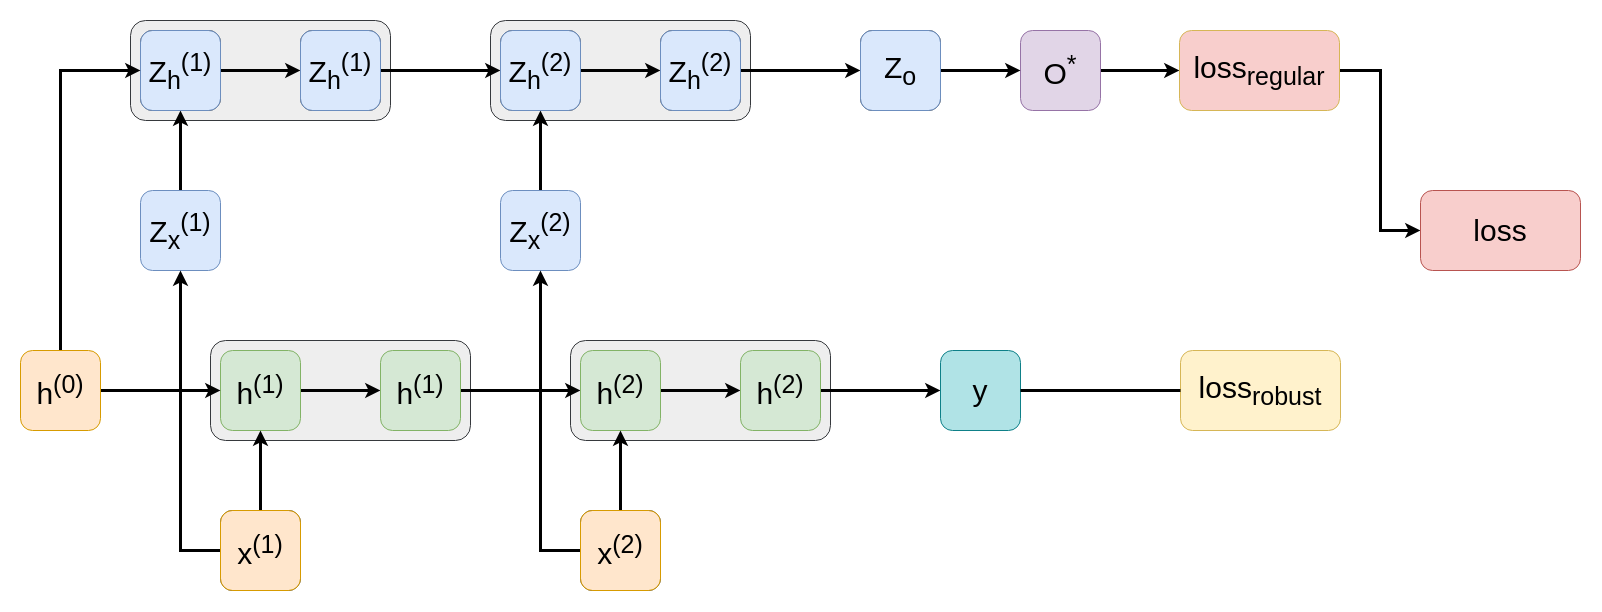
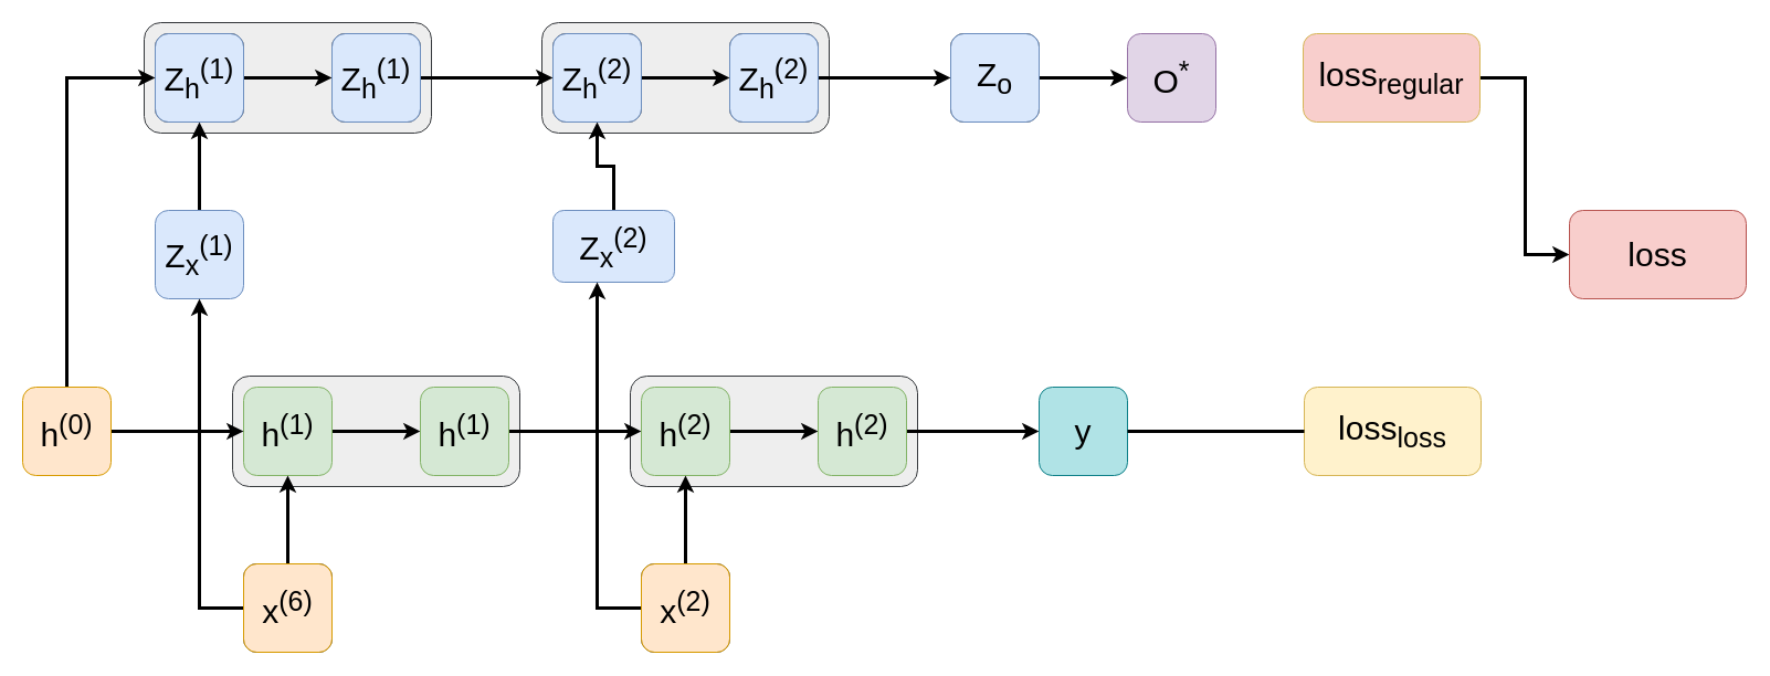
  <mxCell id="0" />
  <mxCell id="1" parent="0" />
  <mxCell id="2" value="" style="rounded=1;whiteSpace=wrap;html=1;fillColor=#eeeeee;strokeColor=#36393d;" vertex="1" parent="1"><mxGeometry x="490" y="20" width="260" height="100" as="geometry" /></mxCell>
  <mxCell id="3" value="" style="rounded=1;whiteSpace=wrap;html=1;fillColor=#eeeeee;strokeColor=#36393d;" vertex="1" parent="1"><mxGeometry x="130" y="20" width="260" height="100" as="geometry" /></mxCell>
- <mxCell id="4" value="" style="edgeStyle=orthogonalEdgeStyle;rounded=0;orthogonalLoop=1;jettySize=auto;html=1;fontSize=22;strokeWidth=3;" edge="1" parent="1" source="5" target="7"><mxGeometry relative="1" as="geometry" /></mxCell>
  <mxCell id="5" value="&lt;font style=&quot;font-size: 30px&quot;&gt;O&lt;sup&gt;*&lt;/sup&gt;&lt;/font&gt;" style="rounded=1;whiteSpace=wrap;html=1;fillColor=#e1d5e7;strokeColor=#9673a6;" vertex="1" parent="1"><mxGeometry x="1020" y="30" width="80" height="80" as="geometry" /></mxCell>
  <mxCell id="6" value="" style="edgeStyle=orthogonalEdgeStyle;rounded=0;orthogonalLoop=1;jettySize=auto;html=1;strokeWidth=3;" edge="1" parent="1" source="7" target="8"><mxGeometry relative="1" as="geometry"><Array as="points"><mxPoint x="1380" y="70" /><mxPoint x="1380" y="230" /></Array></mxGeometry></mxCell>
  <mxCell id="7" value="&lt;font style=&quot;font-size: 30px&quot;&gt;loss&lt;sub&gt;regular&lt;/sub&gt;&lt;/font&gt;" style="rounded=1;whiteSpace=wrap;html=1;fillColor=#f8cecc;strokeColor=#d6b656;" vertex="1" parent="1"><mxGeometry x="1179" y="30" width="160" height="80" as="geometry" /></mxCell>
  <mxCell id="8" value="&lt;font style=&quot;font-size: 30px&quot;&gt;loss&lt;/font&gt;" style="rounded=1;whiteSpace=wrap;html=1;fillColor=#f8cecc;strokeColor=#b85450;" vertex="1" parent="1"><mxGeometry x="1420" y="190" width="160" height="80" as="geometry" /></mxCell>
  <mxCell id="9" value="" style="edgeStyle=orthogonalEdgeStyle;rounded=0;orthogonalLoop=1;jettySize=auto;html=1;strokeWidth=3;" edge="1" parent="1" source="10" target="12"><mxGeometry relative="1" as="geometry" /></mxCell>
  <mxCell id="10" value="" style="rounded=1;whiteSpace=wrap;html=1;" vertex="1" parent="1"><mxGeometry x="140" y="30" width="80" height="80" as="geometry" /></mxCell>
  <mxCell id="11" value="" style="edgeStyle=orthogonalEdgeStyle;rounded=0;orthogonalLoop=1;jettySize=auto;html=1;strokeWidth=3;" edge="1" parent="1" source="12" target="16"><mxGeometry relative="1" as="geometry" /></mxCell>
  <mxCell id="12" value="" style="rounded=1;whiteSpace=wrap;html=1;" vertex="1" parent="1"><mxGeometry x="300" y="30" width="80" height="80" as="geometry" /></mxCell>
  <mxCell id="13" value="" style="edgeStyle=orthogonalEdgeStyle;rounded=0;orthogonalLoop=1;jettySize=auto;html=1;strokeWidth=3;" edge="1" parent="1" source="14" target="10"><mxGeometry relative="1" as="geometry" /></mxCell>
  <mxCell id="14" value="&lt;font style=&quot;font-size: 30px&quot;&gt;Z&lt;sub&gt;x&lt;/sub&gt;&lt;sup&gt;(1)&lt;/sup&gt;&lt;/font&gt;" style="rounded=1;whiteSpace=wrap;html=1;fillColor=#dae8fc;strokeColor=#6c8ebf;" vertex="1" parent="1"><mxGeometry x="140" y="190" width="80" height="80" as="geometry" /></mxCell>
  <mxCell id="15" value="" style="edgeStyle=orthogonalEdgeStyle;rounded=0;orthogonalLoop=1;jettySize=auto;html=1;strokeWidth=3;" edge="1" parent="1" source="16" target="18"><mxGeometry relative="1" as="geometry" /></mxCell>
  <mxCell id="16" value="" style="rounded=1;whiteSpace=wrap;html=1;" vertex="1" parent="1"><mxGeometry x="500" y="30" width="80" height="80" as="geometry" /></mxCell>
  <mxCell id="17" value="" style="edgeStyle=orthogonalEdgeStyle;rounded=0;orthogonalLoop=1;jettySize=auto;html=1;strokeWidth=3;" edge="1" parent="1" source="18" target="22"><mxGeometry relative="1" as="geometry" /></mxCell>
  <mxCell id="18" value="" style="rounded=1;whiteSpace=wrap;html=1;" vertex="1" parent="1"><mxGeometry x="660" y="30" width="80" height="80" as="geometry" /></mxCell>
  <mxCell id="19" value="" style="edgeStyle=orthogonalEdgeStyle;rounded=0;orthogonalLoop=1;jettySize=auto;html=1;strokeWidth=3;" edge="1" parent="1" source="20" target="16"><mxGeometry relative="1" as="geometry" /></mxCell>
- <mxCell id="20" value="&lt;font style=&quot;font-size: 30px&quot;&gt;Z&lt;sub&gt;x&lt;/sub&gt;&lt;sup&gt;(2)&lt;/sup&gt;&lt;/font&gt;" style="rounded=1;whiteSpace=wrap;html=1;fillColor=#dae8fc;strokeColor=#6c8ebf;" vertex="1" parent="1"><mxGeometry x="500" y="190" width="80" height="80" as="geometry" /></mxCell>
+ <mxCell id="20" value="&lt;font style=&quot;font-size: 30px&quot;&gt;Z&lt;sub&gt;x&lt;/sub&gt;&lt;sup&gt;(2)&lt;/sup&gt;&lt;/font&gt;" style="rounded=1;whiteSpace=wrap;html=1;fillColor=#dae8fc;strokeColor=#6c8ebf;" vertex="1" parent="1"><mxGeometry x="500" y="190" width="110" height="65" as="geometry" /></mxCell>
  <mxCell id="21" value="" style="edgeStyle=orthogonalEdgeStyle;rounded=0;orthogonalLoop=1;jettySize=auto;html=1;strokeWidth=3;" edge="1" parent="1" source="22" target="5"><mxGeometry relative="1" as="geometry" /></mxCell>
  <mxCell id="22" value="" style="rounded=1;whiteSpace=wrap;html=1;" vertex="1" parent="1"><mxGeometry x="860" y="30" width="80" height="80" as="geometry" /></mxCell>
  <mxCell id="23" value="&lt;font style=&quot;font-size: 30px&quot;&gt;Z&lt;sub&gt;h&lt;/sub&gt;&lt;sup&gt;(1)&lt;/sup&gt;&lt;/font&gt;" style="rounded=1;whiteSpace=wrap;html=1;fillColor=#dae8fc;strokeColor=#6c8ebf;" vertex="1" parent="1"><mxGeometry x="140" y="30" width="80" height="80" as="geometry" /></mxCell>
  <mxCell id="24" value="&lt;font style=&quot;font-size: 30px&quot;&gt;Z&lt;sub&gt;h&lt;/sub&gt;&lt;sup&gt;(1)&lt;/sup&gt;&lt;/font&gt;" style="rounded=1;whiteSpace=wrap;html=1;fillColor=#dae8fc;strokeColor=#6c8ebf;" vertex="1" parent="1"><mxGeometry x="300" y="30" width="80" height="80" as="geometry" /></mxCell>
  <mxCell id="25" value="&lt;font style=&quot;font-size: 30px&quot;&gt;Z&lt;sub&gt;h&lt;/sub&gt;&lt;sup&gt;(2)&lt;/sup&gt;&lt;/font&gt;" style="rounded=1;whiteSpace=wrap;html=1;fillColor=#dae8fc;strokeColor=#6c8ebf;" vertex="1" parent="1"><mxGeometry x="500" y="30" width="80" height="80" as="geometry" /></mxCell>
  <mxCell id="26" value="&lt;font style=&quot;font-size: 30px&quot;&gt;Z&lt;sub&gt;h&lt;/sub&gt;&lt;sup&gt;(2)&lt;/sup&gt;&lt;/font&gt;" style="rounded=1;whiteSpace=wrap;html=1;fillColor=#dae8fc;strokeColor=#6c8ebf;" vertex="1" parent="1"><mxGeometry x="660" y="30" width="80" height="80" as="geometry" /></mxCell>
  <mxCell id="27" value="&lt;font style=&quot;font-size: 30px&quot;&gt;Z&lt;sub&gt;o&lt;/sub&gt;&lt;/font&gt;" style="rounded=1;whiteSpace=wrap;html=1;fillColor=#dae8fc;strokeColor=#6c8ebf;" vertex="1" parent="1"><mxGeometry x="860" y="30" width="80" height="80" as="geometry" /></mxCell>
  <mxCell id="28" value="" style="rounded=1;whiteSpace=wrap;html=1;fillColor=#eeeeee;strokeColor=#36393d;" vertex="1" parent="1"><mxGeometry x="570" y="340" width="260" height="100" as="geometry" /></mxCell>
  <mxCell id="29" value="" style="rounded=1;whiteSpace=wrap;html=1;fillColor=#eeeeee;strokeColor=#36393d;" vertex="1" parent="1"><mxGeometry x="210" y="340" width="260" height="100" as="geometry" /></mxCell>
  <mxCell id="30" value="" style="edgeStyle=orthogonalEdgeStyle;rounded=0;orthogonalLoop=1;jettySize=auto;html=1;strokeWidth=3;" edge="1" parent="1" source="31" target="33"><mxGeometry relative="1" as="geometry" /></mxCell>
  <mxCell id="31" value="&lt;font style=&quot;font-size: 30px&quot;&gt;h&lt;sup&gt;(1)&lt;/sup&gt;&lt;/font&gt;" style="rounded=1;whiteSpace=wrap;html=1;fillColor=#d5e8d4;strokeColor=#82b366;" vertex="1" parent="1"><mxGeometry x="220" y="350" width="80" height="80" as="geometry" /></mxCell>
  <mxCell id="32" value="" style="edgeStyle=orthogonalEdgeStyle;rounded=0;orthogonalLoop=1;jettySize=auto;html=1;strokeWidth=3;" edge="1" parent="1" source="33" target="37"><mxGeometry relative="1" as="geometry" /></mxCell>
  <mxCell id="33" value="&lt;font style=&quot;font-size: 30px&quot;&gt;h&lt;sup&gt;(1)&lt;/sup&gt;&lt;/font&gt;" style="rounded=1;whiteSpace=wrap;html=1;fillColor=#d5e8d4;strokeColor=#82b366;" vertex="1" parent="1"><mxGeometry x="380" y="350" width="80" height="80" as="geometry" /></mxCell>
  <mxCell id="34" value="" style="edgeStyle=orthogonalEdgeStyle;rounded=0;orthogonalLoop=1;jettySize=auto;html=1;strokeWidth=3;" edge="1" parent="1" source="35" target="31"><mxGeometry relative="1" as="geometry" /></mxCell>
  <mxCell id="35" value="" style="rounded=1;whiteSpace=wrap;html=1;" vertex="1" parent="1"><mxGeometry x="220" y="510" width="80" height="80" as="geometry" /></mxCell>
  <mxCell id="36" value="" style="edgeStyle=orthogonalEdgeStyle;rounded=0;orthogonalLoop=1;jettySize=auto;html=1;strokeWidth=3;" edge="1" parent="1" source="37" target="39"><mxGeometry relative="1" as="geometry" /></mxCell>
  <mxCell id="37" value="&lt;font style=&quot;font-size: 30px&quot;&gt;h&lt;sup&gt;(2)&lt;/sup&gt;&lt;/font&gt;" style="rounded=1;whiteSpace=wrap;html=1;fillColor=#d5e8d4;strokeColor=#82b366;" vertex="1" parent="1"><mxGeometry x="580" y="350" width="80" height="80" as="geometry" /></mxCell>
  <mxCell id="38" value="" style="edgeStyle=orthogonalEdgeStyle;rounded=0;orthogonalLoop=1;jettySize=auto;html=1;strokeWidth=3;" edge="1" parent="1" source="39" target="43"><mxGeometry relative="1" as="geometry" /></mxCell>
  <mxCell id="39" value="&lt;font style=&quot;font-size: 30px&quot;&gt;h&lt;sup&gt;(2)&lt;/sup&gt;&lt;/font&gt;" style="rounded=1;whiteSpace=wrap;html=1;fillColor=#d5e8d4;strokeColor=#82b366;" vertex="1" parent="1"><mxGeometry x="740" y="350" width="80" height="80" as="geometry" /></mxCell>
  <mxCell id="40" value="" style="edgeStyle=orthogonalEdgeStyle;rounded=0;orthogonalLoop=1;jettySize=auto;html=1;strokeWidth=3;" edge="1" parent="1" source="41" target="37"><mxGeometry relative="1" as="geometry" /></mxCell>
  <mxCell id="41" value="" style="rounded=1;whiteSpace=wrap;html=1;" vertex="1" parent="1"><mxGeometry x="580" y="510" width="80" height="80" as="geometry" /></mxCell>
  <mxCell id="42" value="" style="edgeStyle=orthogonalEdgeStyle;rounded=0;orthogonalLoop=1;jettySize=auto;html=1;strokeWidth=3;startArrow=none;exitX=1;exitY=0.5;exitDx=0;exitDy=0;" edge="1" parent="1" source="51"><mxGeometry relative="1" as="geometry"><mxPoint x="1340" y="390" as="targetPoint" /></mxGeometry></mxCell>
  <mxCell id="43" value="&lt;font style=&quot;font-size: 30px&quot;&gt;y&lt;/font&gt;" style="rounded=1;whiteSpace=wrap;html=1;fillColor=#b0e3e6;strokeColor=#0e8088;" vertex="1" parent="1"><mxGeometry x="940" y="350" width="80" height="80" as="geometry" /></mxCell>
  <mxCell id="44" value="" style="edgeStyle=orthogonalEdgeStyle;rounded=0;orthogonalLoop=1;jettySize=auto;html=1;fontSize=22;strokeWidth=3;exitX=1;exitY=0.5;exitDx=0;exitDy=0;" edge="1" parent="1" source="46" target="31"><mxGeometry relative="1" as="geometry"><mxPoint x="110" y="610" as="sourcePoint" /><Array as="points" /></mxGeometry></mxCell>
  <mxCell id="45" value="" style="edgeStyle=orthogonalEdgeStyle;rounded=0;orthogonalLoop=1;jettySize=auto;html=1;fontSize=22;strokeWidth=3;" edge="1" parent="1" source="46" target="23"><mxGeometry relative="1" as="geometry"><Array as="points"><mxPoint x="60" y="70" /></Array></mxGeometry></mxCell>
  <mxCell id="46" value="&lt;font style=&quot;font-size: 30px&quot;&gt;h&lt;sup&gt;(0)&lt;/sup&gt;&lt;/font&gt;" style="rounded=1;whiteSpace=wrap;html=1;fillColor=#ffe6cc;strokeColor=#d79b00;" vertex="1" parent="1"><mxGeometry x="20" y="350" width="80" height="80" as="geometry" /></mxCell>
  <mxCell id="47" value="" style="edgeStyle=orthogonalEdgeStyle;rounded=0;orthogonalLoop=1;jettySize=auto;html=1;fontSize=22;strokeWidth=3;" edge="1" parent="1" source="48" target="14"><mxGeometry relative="1" as="geometry"><Array as="points"><mxPoint x="180" y="550" /></Array></mxGeometry></mxCell>
- <mxCell id="48" value="&lt;font style=&quot;font-size: 30px&quot;&gt;x&lt;sup&gt;(1)&lt;/sup&gt;&lt;/font&gt;" style="rounded=1;whiteSpace=wrap;html=1;fillColor=#ffe6cc;strokeColor=#d79b00;" vertex="1" parent="1"><mxGeometry x="220" y="510" width="80" height="80" as="geometry" /></mxCell>
+ <mxCell id="48" value="&lt;font style=&quot;font-size: 30px&quot;&gt;x&lt;sup&gt;(6)&lt;/sup&gt;&lt;/font&gt;" style="rounded=1;whiteSpace=wrap;html=1;fillColor=#ffe6cc;strokeColor=#d79b00;" vertex="1" parent="1"><mxGeometry x="220" y="510" width="80" height="80" as="geometry" /></mxCell>
  <mxCell id="49" value="" style="edgeStyle=orthogonalEdgeStyle;rounded=0;orthogonalLoop=1;jettySize=auto;html=1;fontSize=22;strokeWidth=3;" edge="1" parent="1" source="50" target="20"><mxGeometry relative="1" as="geometry"><Array as="points"><mxPoint x="540" y="550" /></Array></mxGeometry></mxCell>
  <mxCell id="50" value="&lt;font style=&quot;font-size: 30px&quot;&gt;x&lt;sup&gt;(2)&lt;/sup&gt;&lt;/font&gt;" style="rounded=1;whiteSpace=wrap;html=1;fillColor=#ffe6cc;strokeColor=#d79b00;" vertex="1" parent="1"><mxGeometry x="580" y="510" width="80" height="80" as="geometry" /></mxCell>
- <mxCell id="51" value="&lt;font style=&quot;font-size: 30px&quot;&gt;loss&lt;sub&gt;robust&lt;/sub&gt;&lt;/font&gt;" style="rounded=1;whiteSpace=wrap;html=1;fillColor=#fff2cc;strokeColor=#d6b656;" vertex="1" parent="1"><mxGeometry x="1180" y="350" width="160" height="80" as="geometry" /></mxCell>
+ <mxCell id="51" value="&lt;font style=&quot;font-size: 30px&quot;&gt;loss&lt;sub&gt;loss&lt;/sub&gt;&lt;/font&gt;" style="rounded=1;whiteSpace=wrap;html=1;fillColor=#fff2cc;strokeColor=#d6b656;" vertex="1" parent="1"><mxGeometry x="1180" y="350" width="160" height="80" as="geometry" /></mxCell>
  <mxCell id="52" value="" style="edgeStyle=orthogonalEdgeStyle;rounded=0;orthogonalLoop=1;jettySize=auto;html=1;strokeWidth=3;endArrow=none;" edge="1" parent="1" source="43" target="51"><mxGeometry relative="1" as="geometry"><mxPoint x="1020" y="390" as="sourcePoint" /><mxPoint x="1260" y="390" as="targetPoint" /></mxGeometry></mxCell>
